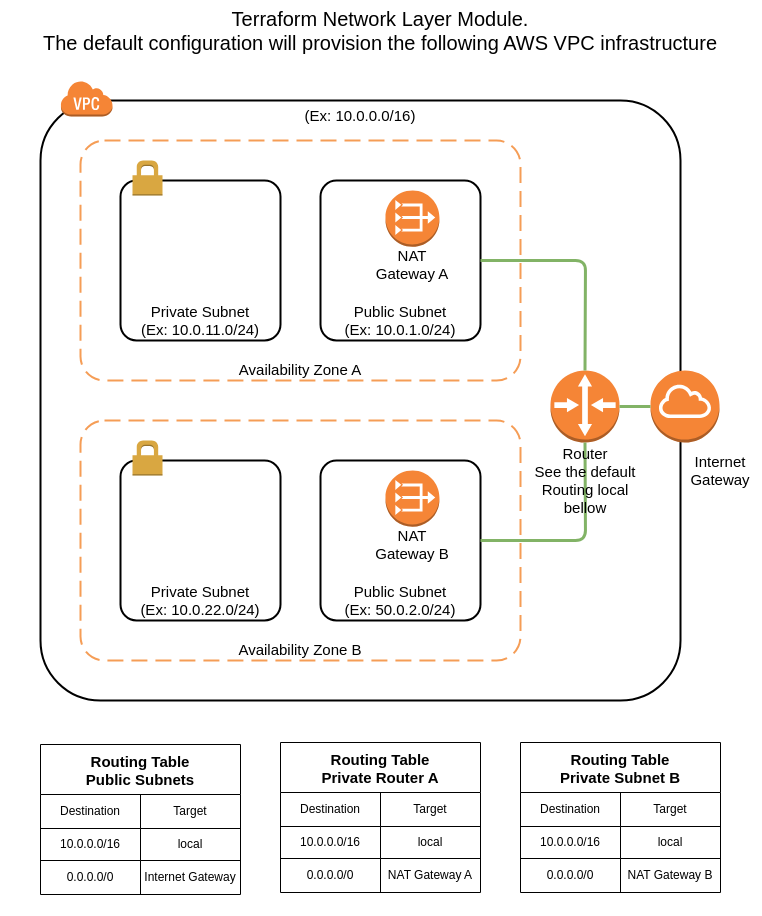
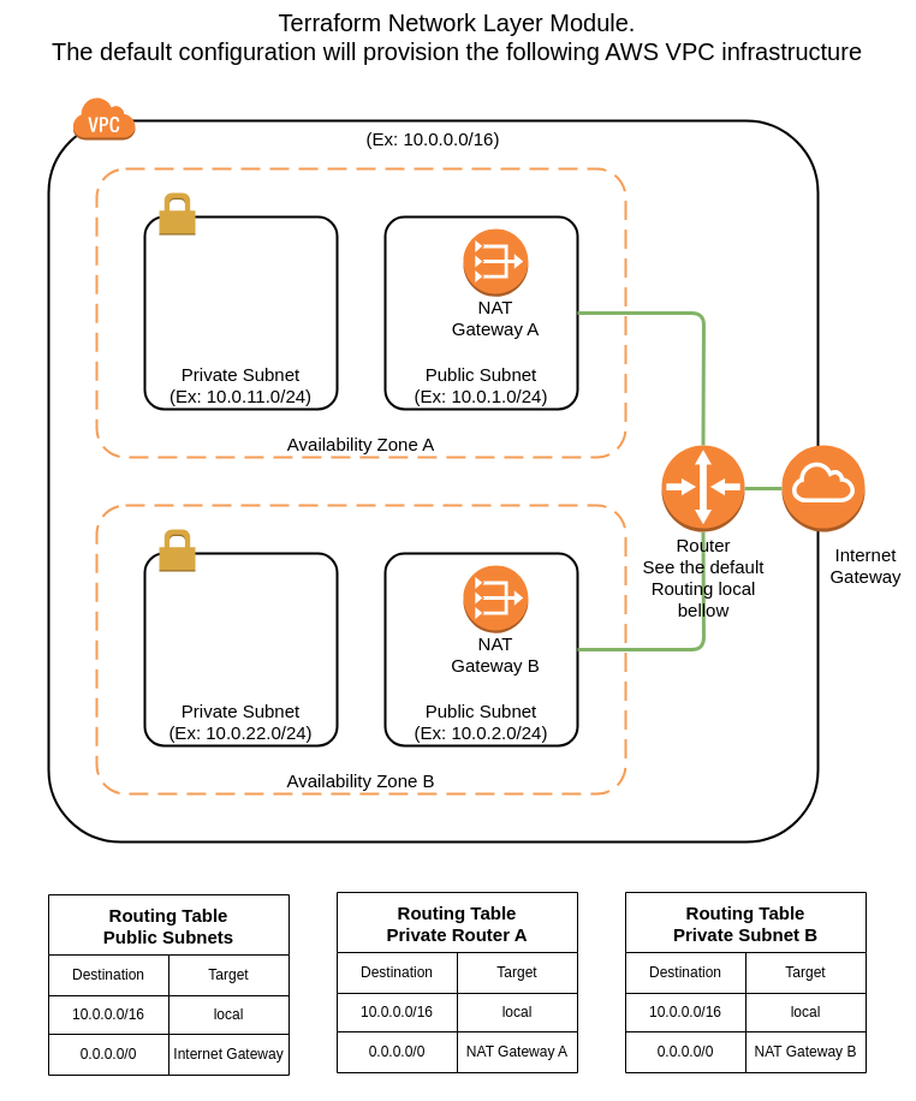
  <mxCell id="0" />
  <mxCell id="1" parent="0" />
  <mxCell id="2" value="(Ex: 10.0.0.0/16)" style="rounded=1;arcSize=10;dashed=0;fillColor=none;gradientColor=none;strokeWidth=2;verticalAlign=top;fontSize=15;" vertex="1" parent="1"><mxGeometry x="40" y="100" width="640" height="600" as="geometry" /></mxCell>
  <mxCell id="3" value="" style="dashed=0;html=1;shape=mxgraph.aws3.virtual_private_cloud;fillColor=#F58536;gradientColor=none;dashed=0;" vertex="1" parent="1"><mxGeometry x="60" y="80" width="52" height="36" as="geometry" /></mxCell>
  <mxCell id="4" value="" style="outlineConnect=0;dashed=0;verticalLabelPosition=bottom;verticalAlign=top;align=center;html=1;shape=mxgraph.aws3.internet_gateway;fillColor=#F58536;gradientColor=none;" vertex="1" parent="1"><mxGeometry x="650" y="370" width="69" height="72" as="geometry" /></mxCell>
  <mxCell id="5" value="" style="outlineConnect=0;dashed=0;verticalLabelPosition=bottom;verticalAlign=top;align=center;html=1;shape=mxgraph.aws3.router;fillColor=#F58536;gradientColor=none;" vertex="1" parent="1"><mxGeometry x="550" y="370" width="69" height="72" as="geometry" /></mxCell>
  <mxCell id="6" value="" style="group" vertex="1" connectable="0" parent="1"><mxGeometry x="80" y="140" width="440" height="240" as="geometry" /></mxCell>
  <mxCell id="7" value="Availability Zone A" style="rounded=1;arcSize=10;dashed=1;strokeColor=#F59D56;fillColor=none;gradientColor=none;dashPattern=8 4;strokeWidth=2;verticalAlign=bottom;fontSize=15;" vertex="1" parent="6"><mxGeometry width="440" height="240" as="geometry" /></mxCell>
  <mxCell id="8" value="Private Subnet&#10;(Ex: 10.0.11.0/24)" style="rounded=1;arcSize=10;dashed=0;fillColor=none;gradientColor=none;strokeWidth=2;verticalAlign=bottom;fontSize=15;" vertex="1" parent="6"><mxGeometry x="40" y="40" width="160" height="160" as="geometry" /></mxCell>
  <mxCell id="9" value="" style="dashed=0;html=1;shape=mxgraph.aws3.permissions;fillColor=#D9A741;gradientColor=none;dashed=0;" vertex="1" parent="6"><mxGeometry x="52" y="20" width="30" height="35" as="geometry" /></mxCell>
  <mxCell id="10" value="Public Subnet&#10;(Ex: 10.0.1.0/24)" style="rounded=1;arcSize=10;dashed=0;fillColor=none;gradientColor=none;strokeWidth=2;verticalAlign=bottom;fontSize=15;" vertex="1" parent="6"><mxGeometry x="240" y="40" width="160" height="160" as="geometry" /></mxCell>
  <mxCell id="11" value="" style="outlineConnect=0;dashed=0;verticalLabelPosition=bottom;verticalAlign=top;align=center;html=1;shape=mxgraph.aws3.vpc_nat_gateway;fillColor=#F58536;gradientColor=none;" vertex="1" parent="6"><mxGeometry x="305" y="50.01" width="53.91" height="56.25" as="geometry" /></mxCell>
  <mxCell id="12" value="NAT Gateway A" style="text;html=1;strokeColor=none;fillColor=none;align=center;verticalAlign=middle;whiteSpace=wrap;rounded=0;fontSize=15;" vertex="1" parent="6"><mxGeometry x="290.98" y="114.13" width="81.95" height="20" as="geometry" /></mxCell>
  <mxCell id="13" value="" style="group" vertex="1" connectable="0" parent="1"><mxGeometry x="80" y="420" width="440" height="240" as="geometry" /></mxCell>
  <mxCell id="14" value="Availability Zone B" style="rounded=1;arcSize=10;dashed=1;strokeColor=#F59D56;fillColor=none;gradientColor=none;dashPattern=8 4;strokeWidth=2;verticalAlign=bottom;fontSize=15;" vertex="1" parent="13"><mxGeometry width="440" height="240" as="geometry" /></mxCell>
  <mxCell id="15" value="Private Subnet&#10;(Ex: 10.0.22.0/24)" style="rounded=1;arcSize=10;dashed=0;fillColor=none;gradientColor=none;strokeWidth=2;verticalAlign=bottom;fontSize=15;" vertex="1" parent="13"><mxGeometry x="40" y="40" width="160" height="160" as="geometry" /></mxCell>
  <mxCell id="16" value="" style="dashed=0;html=1;shape=mxgraph.aws3.permissions;fillColor=#D9A741;gradientColor=none;dashed=0;" vertex="1" parent="13"><mxGeometry x="52" y="20" width="30" height="35" as="geometry" /></mxCell>
- <mxCell id="17" value="Public Subnet&#10;(Ex: 50.0.2.0/24)" style="rounded=1;arcSize=10;dashed=0;fillColor=none;gradientColor=none;strokeWidth=2;verticalAlign=bottom;fontSize=15;" vertex="1" parent="13"><mxGeometry x="240" y="40" width="160" height="160" as="geometry" /></mxCell>
+ <mxCell id="17" value="Public Subnet&#10;(Ex: 10.0.2.0/24)" style="rounded=1;arcSize=10;dashed=0;fillColor=none;gradientColor=none;strokeWidth=2;verticalAlign=bottom;fontSize=15;" vertex="1" parent="13"><mxGeometry x="240" y="40" width="160" height="160" as="geometry" /></mxCell>
  <mxCell id="18" value="" style="outlineConnect=0;dashed=0;verticalLabelPosition=bottom;verticalAlign=top;align=center;html=1;shape=mxgraph.aws3.vpc_nat_gateway;fillColor=#F58536;gradientColor=none;" vertex="1" parent="13"><mxGeometry x="305" y="50.01" width="53.91" height="56.25" as="geometry" /></mxCell>
  <mxCell id="19" value="NAT Gateway B" style="text;html=1;strokeColor=none;fillColor=none;align=center;verticalAlign=middle;whiteSpace=wrap;rounded=0;fontSize=15;" vertex="1" parent="13"><mxGeometry x="290.98" y="114.13" width="81.95" height="20" as="geometry" /></mxCell>
  <mxCell id="20" value="Routing Table&#10;Private Router A" style="shape=table;startSize=50;container=1;collapsible=0;childLayout=tableLayout;fontStyle=1;align=center;fontSize=15;" vertex="1" parent="1"><mxGeometry x="280" y="742" width="200" height="150" as="geometry" /></mxCell>
  <mxCell id="21" value="" style="shape=partialRectangle;html=1;whiteSpace=wrap;collapsible=0;dropTarget=0;pointerEvents=0;fillColor=none;top=0;left=0;bottom=0;right=0;points=[[0,0.5],[1,0.5]];portConstraint=eastwest;" vertex="1" parent="20"><mxGeometry y="50" width="200" height="34" as="geometry" /></mxCell>
  <mxCell id="22" value="Destination" style="shape=partialRectangle;html=1;whiteSpace=wrap;connectable=0;fillColor=none;top=0;left=0;bottom=0;right=0;overflow=hidden;" vertex="1" parent="21"><mxGeometry width="100" height="34" as="geometry" /></mxCell>
  <mxCell id="23" value="Target" style="shape=partialRectangle;html=1;whiteSpace=wrap;connectable=0;fillColor=none;top=0;left=0;bottom=0;right=0;overflow=hidden;" vertex="1" parent="21"><mxGeometry x="100" width="100" height="34" as="geometry" /></mxCell>
  <mxCell id="24" value="" style="shape=partialRectangle;html=1;whiteSpace=wrap;collapsible=0;dropTarget=0;pointerEvents=0;fillColor=none;top=0;left=0;bottom=0;right=0;points=[[0,0.5],[1,0.5]];portConstraint=eastwest;" vertex="1" parent="20"><mxGeometry y="84" width="200" height="32" as="geometry" /></mxCell>
  <mxCell id="25" value="10.0.0.0/16" style="shape=partialRectangle;html=1;whiteSpace=wrap;connectable=0;fillColor=none;top=0;left=0;bottom=0;right=0;overflow=hidden;" vertex="1" parent="24"><mxGeometry width="100" height="32" as="geometry" /></mxCell>
  <mxCell id="26" value="local" style="shape=partialRectangle;html=1;whiteSpace=wrap;connectable=0;fillColor=none;top=0;left=0;bottom=0;right=0;overflow=hidden;" vertex="1" parent="24"><mxGeometry x="100" width="100" height="32" as="geometry" /></mxCell>
  <mxCell id="27" value="" style="shape=partialRectangle;html=1;whiteSpace=wrap;collapsible=0;dropTarget=0;pointerEvents=0;fillColor=none;top=0;left=0;bottom=0;right=0;points=[[0,0.5],[1,0.5]];portConstraint=eastwest;" vertex="1" parent="20"><mxGeometry y="116" width="200" height="34" as="geometry" /></mxCell>
  <mxCell id="28" value="0.0.0.0/0" style="shape=partialRectangle;html=1;whiteSpace=wrap;connectable=0;fillColor=none;top=0;left=0;bottom=0;right=0;overflow=hidden;" vertex="1" parent="27"><mxGeometry width="100" height="34" as="geometry" /></mxCell>
  <mxCell id="29" value="NAT Gateway A" style="shape=partialRectangle;html=1;whiteSpace=wrap;connectable=0;fillColor=none;top=0;left=0;bottom=0;right=0;overflow=hidden;" vertex="1" parent="27"><mxGeometry x="100" width="100" height="34" as="geometry" /></mxCell>
  <mxCell id="30" value="Routing Table&#10;Private Subnet B" style="shape=table;startSize=50;container=1;collapsible=0;childLayout=tableLayout;fontStyle=1;align=center;fontSize=15;" vertex="1" parent="1"><mxGeometry x="520" y="742" width="200" height="150" as="geometry" /></mxCell>
  <mxCell id="31" value="" style="shape=partialRectangle;html=1;whiteSpace=wrap;collapsible=0;dropTarget=0;pointerEvents=0;fillColor=none;top=0;left=0;bottom=0;right=0;points=[[0,0.5],[1,0.5]];portConstraint=eastwest;" vertex="1" parent="30"><mxGeometry y="50" width="200" height="34" as="geometry" /></mxCell>
  <mxCell id="32" value="Destination" style="shape=partialRectangle;html=1;whiteSpace=wrap;connectable=0;fillColor=none;top=0;left=0;bottom=0;right=0;overflow=hidden;" vertex="1" parent="31"><mxGeometry width="100" height="34" as="geometry" /></mxCell>
  <mxCell id="33" value="Target" style="shape=partialRectangle;html=1;whiteSpace=wrap;connectable=0;fillColor=none;top=0;left=0;bottom=0;right=0;overflow=hidden;" vertex="1" parent="31"><mxGeometry x="100" width="100" height="34" as="geometry" /></mxCell>
  <mxCell id="34" value="" style="shape=partialRectangle;html=1;whiteSpace=wrap;collapsible=0;dropTarget=0;pointerEvents=0;fillColor=none;top=0;left=0;bottom=0;right=0;points=[[0,0.5],[1,0.5]];portConstraint=eastwest;" vertex="1" parent="30"><mxGeometry y="84" width="200" height="32" as="geometry" /></mxCell>
  <mxCell id="35" value="10.0.0.0/16" style="shape=partialRectangle;html=1;whiteSpace=wrap;connectable=0;fillColor=none;top=0;left=0;bottom=0;right=0;overflow=hidden;" vertex="1" parent="34"><mxGeometry width="100" height="32" as="geometry" /></mxCell>
  <mxCell id="36" value="local" style="shape=partialRectangle;html=1;whiteSpace=wrap;connectable=0;fillColor=none;top=0;left=0;bottom=0;right=0;overflow=hidden;" vertex="1" parent="34"><mxGeometry x="100" width="100" height="32" as="geometry" /></mxCell>
  <mxCell id="37" value="" style="shape=partialRectangle;html=1;whiteSpace=wrap;collapsible=0;dropTarget=0;pointerEvents=0;fillColor=none;top=0;left=0;bottom=0;right=0;points=[[0,0.5],[1,0.5]];portConstraint=eastwest;" vertex="1" parent="30"><mxGeometry y="116" width="200" height="34" as="geometry" /></mxCell>
  <mxCell id="38" value="0.0.0.0/0" style="shape=partialRectangle;html=1;whiteSpace=wrap;connectable=0;fillColor=none;top=0;left=0;bottom=0;right=0;overflow=hidden;" vertex="1" parent="37"><mxGeometry width="100" height="34" as="geometry" /></mxCell>
  <mxCell id="39" value="NAT Gateway B" style="shape=partialRectangle;html=1;whiteSpace=wrap;connectable=0;fillColor=none;top=0;left=0;bottom=0;right=0;overflow=hidden;" vertex="1" parent="37"><mxGeometry x="100" width="100" height="34" as="geometry" /></mxCell>
  <mxCell id="40" value="Routing Table&#10;Public Subnets" style="shape=table;startSize=50;container=1;collapsible=0;childLayout=tableLayout;fontStyle=1;align=center;fontSize=15;" vertex="1" parent="1"><mxGeometry x="40" y="744" width="200" height="150" as="geometry" /></mxCell>
  <mxCell id="41" value="" style="shape=partialRectangle;html=1;whiteSpace=wrap;collapsible=0;dropTarget=0;pointerEvents=0;fillColor=none;top=0;left=0;bottom=0;right=0;points=[[0,0.5],[1,0.5]];portConstraint=eastwest;" vertex="1" parent="40"><mxGeometry y="50" width="200" height="34" as="geometry" /></mxCell>
  <mxCell id="42" value="Destination" style="shape=partialRectangle;html=1;whiteSpace=wrap;connectable=0;fillColor=none;top=0;left=0;bottom=0;right=0;overflow=hidden;" vertex="1" parent="41"><mxGeometry width="100" height="34" as="geometry" /></mxCell>
  <mxCell id="43" value="Target" style="shape=partialRectangle;html=1;whiteSpace=wrap;connectable=0;fillColor=none;top=0;left=0;bottom=0;right=0;overflow=hidden;" vertex="1" parent="41"><mxGeometry x="100" width="100" height="34" as="geometry" /></mxCell>
  <mxCell id="44" value="" style="shape=partialRectangle;html=1;whiteSpace=wrap;collapsible=0;dropTarget=0;pointerEvents=0;fillColor=none;top=0;left=0;bottom=0;right=0;points=[[0,0.5],[1,0.5]];portConstraint=eastwest;" vertex="1" parent="40"><mxGeometry y="84" width="200" height="32" as="geometry" /></mxCell>
  <mxCell id="45" value="10.0.0.0/16" style="shape=partialRectangle;html=1;whiteSpace=wrap;connectable=0;fillColor=none;top=0;left=0;bottom=0;right=0;overflow=hidden;" vertex="1" parent="44"><mxGeometry width="100" height="32" as="geometry" /></mxCell>
  <mxCell id="46" value="local" style="shape=partialRectangle;html=1;whiteSpace=wrap;connectable=0;fillColor=none;top=0;left=0;bottom=0;right=0;overflow=hidden;" vertex="1" parent="44"><mxGeometry x="100" width="100" height="32" as="geometry" /></mxCell>
  <mxCell id="47" value="" style="shape=partialRectangle;html=1;whiteSpace=wrap;collapsible=0;dropTarget=0;pointerEvents=0;fillColor=none;top=0;left=0;bottom=0;right=0;points=[[0,0.5],[1,0.5]];portConstraint=eastwest;" vertex="1" parent="40"><mxGeometry y="116" width="200" height="34" as="geometry" /></mxCell>
  <mxCell id="48" value="0.0.0.0/0" style="shape=partialRectangle;html=1;whiteSpace=wrap;connectable=0;fillColor=none;top=0;left=0;bottom=0;right=0;overflow=hidden;" vertex="1" parent="47"><mxGeometry width="100" height="34" as="geometry" /></mxCell>
  <mxCell id="49" value="Internet Gateway" style="shape=partialRectangle;html=1;whiteSpace=wrap;connectable=0;fillColor=none;top=0;left=0;bottom=0;right=0;overflow=hidden;" vertex="1" parent="47"><mxGeometry x="100" width="100" height="34" as="geometry" /></mxCell>
  <mxCell id="50" value="Terraform Network Layer Module.&lt;br style=&quot;font-size: 20px&quot;&gt;The default configuration will provision the following AWS VPC infrastructure" style="text;html=1;strokeColor=none;fillColor=none;align=center;verticalAlign=middle;whiteSpace=wrap;rounded=0;fontSize=20;" vertex="1" parent="1"><mxGeometry x="20" y="20" width="720" height="20" as="geometry" /></mxCell>
  <mxCell id="51" value="Internet&lt;br&gt;Gateway" style="text;html=1;strokeColor=none;fillColor=none;align=center;verticalAlign=middle;whiteSpace=wrap;rounded=0;fontSize=15;" vertex="1" parent="1"><mxGeometry x="700" y="460" width="40" height="20" as="geometry" /></mxCell>
  <mxCell id="52" value="" style="endArrow=none;html=1;fontSize=15;exitX=1;exitY=0.5;exitDx=0;exitDy=0;entryX=0.5;entryY=0;entryDx=0;entryDy=0;entryPerimeter=0;fillColor=#d5e8d4;strokeColor=#82b366;strokeWidth=3;" edge="1" parent="1" source="10" target="5"><mxGeometry width="50" height="50" relative="1" as="geometry"><mxPoint x="610" y="360" as="sourcePoint" /><mxPoint x="660" y="310" as="targetPoint" /><Array as="points"><mxPoint x="585" y="260" /></Array></mxGeometry></mxCell>
  <mxCell id="53" value="" style="endArrow=none;html=1;fontSize=15;exitX=1;exitY=0.5;exitDx=0;exitDy=0;entryX=0.5;entryY=1;entryDx=0;entryDy=0;entryPerimeter=0;fillColor=#d5e8d4;strokeColor=#82b366;strokeWidth=3;" edge="1" parent="1" source="17" target="5"><mxGeometry width="50" height="50" relative="1" as="geometry"><mxPoint x="490" y="270" as="sourcePoint" /><mxPoint x="594.5" y="380" as="targetPoint" /><Array as="points"><mxPoint x="585" y="540" /></Array></mxGeometry></mxCell>
  <mxCell id="54" value="Router&lt;br&gt;See the default Routing local bellow" style="text;html=1;strokeColor=none;fillColor=none;align=center;verticalAlign=middle;whiteSpace=wrap;rounded=0;fontSize=15;" vertex="1" parent="1"><mxGeometry x="519.5" y="470" width="130" height="20" as="geometry" /></mxCell>
  <mxCell id="55" value="" style="endArrow=none;html=1;fontSize=15;strokeWidth=3;exitX=1;exitY=0.5;exitDx=0;exitDy=0;exitPerimeter=0;entryX=0;entryY=0.5;entryDx=0;entryDy=0;entryPerimeter=0;fillColor=#d5e8d4;strokeColor=#82b366;" edge="1" parent="1" source="5" target="4"><mxGeometry width="50" height="50" relative="1" as="geometry"><mxPoint x="610" y="460" as="sourcePoint" /><mxPoint x="650" y="410" as="targetPoint" /></mxGeometry></mxCell>
